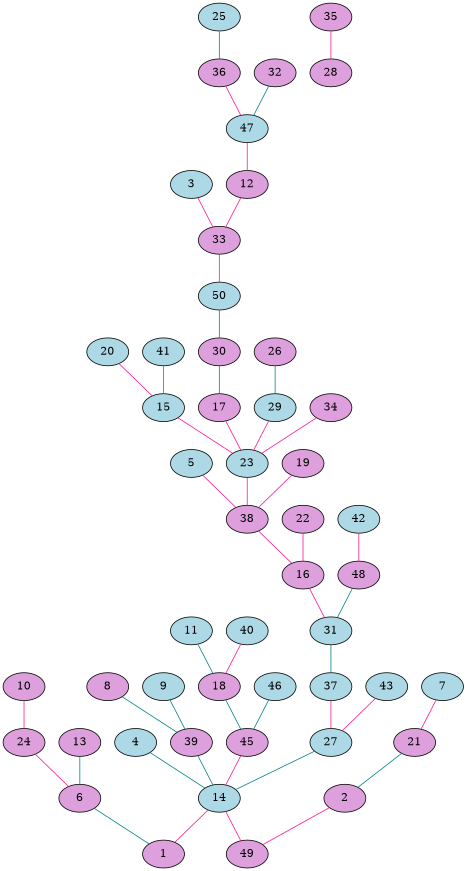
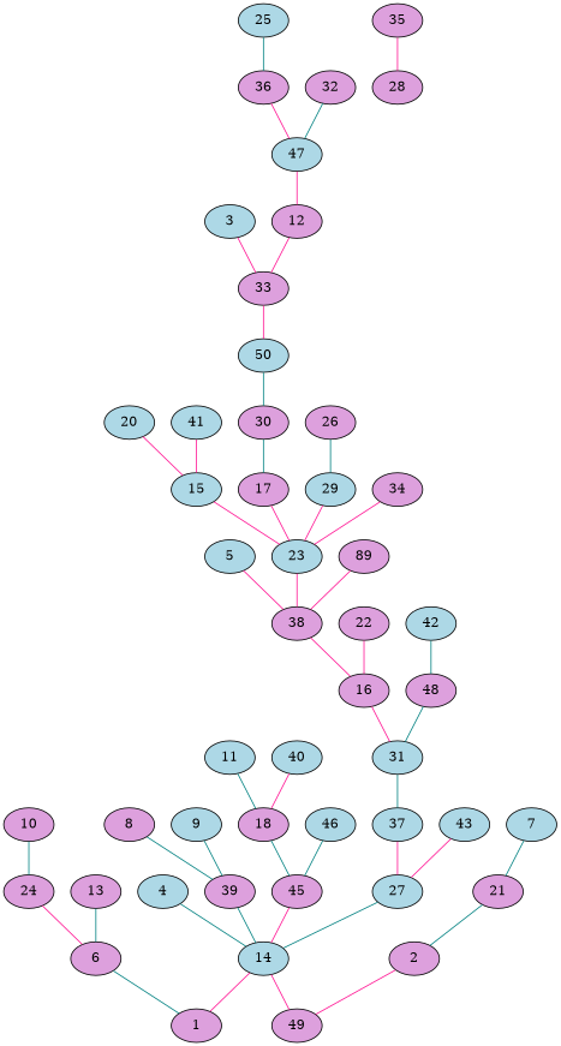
  graph {
    node [fillcolor=plum style=filled]
    edge [color=deeppink]
    2
    49
    3 [fillcolor=lightblue]
    33
    50 [fillcolor=lightblue]
    30
    4 [fillcolor=lightblue]
    14 [fillcolor=lightblue]
    1
    5 [fillcolor=lightblue]
    38
    16
    31 [fillcolor=lightblue]
    6
    7 [fillcolor=lightblue]
    21
    8
    39
    9 [fillcolor=lightblue]
    10
    24
    11 [fillcolor=lightblue]
    18
    45
    12
    13
    15 [fillcolor=lightblue]
    23 [fillcolor=lightblue]
    37 [fillcolor=lightblue]
    27 [fillcolor=lightblue]
    17
-   19
+   19 [label=89]
    20 [fillcolor=lightblue]
    22
    25 [fillcolor=lightblue]
    36
    47 [fillcolor=lightblue]
    29 [fillcolor=lightblue]
    26
    32
    34
    35
    28
    40 [fillcolor=lightblue]
    41 [fillcolor=lightblue]
    42 [fillcolor=lightblue]
    48
    43 [fillcolor=lightblue]
    46 [fillcolor=lightblue]
    2 -- 49
    3 -- 33
    33 -- 50
    50 -- 30 [color=teal]
    30 -- 17 [color=teal]
    4 -- 14 [color=teal]
    14 -- 49
    14 -- 1
    5 -- 38
    38 -- 16
    16 -- 31
    31 -- 37 [color=teal]
    6 -- 1 [color=teal]
-   7 -- 21
+   7 -- 21 [color=teal]
    21 -- 2 [color=teal]
    8 -- 39 [color=teal]
    39 -- 14 [color=teal]
    9 -- 39 [color=teal]
-   10 -- 24
+   10 -- 24 [color=teal]
    24 -- 6
    11 -- 18 [color=teal]
    18 -- 45 [color=teal]
    45 -- 14
    12 -- 33
    13 -- 6 [color=teal]
    15 -- 23
    23 -- 38
    37 -- 27
    27 -- 14 [color=teal]
    17 -- 23
    19 -- 38
    20 -- 15
    22 -- 16
    25 -- 36 [color=teal]
    36 -- 47
    47 -- 12
    29 -- 23
    26 -- 29 [color=teal]
    32 -- 47 [color=teal]
    34 -- 23
    35 -- 28
    40 -- 18
    41 -- 15
-   42 -- 48
+   42 -- 48 [color=teal]
    48 -- 31 [color=teal]
    43 -- 27
    46 -- 45 [color=teal]
  }
